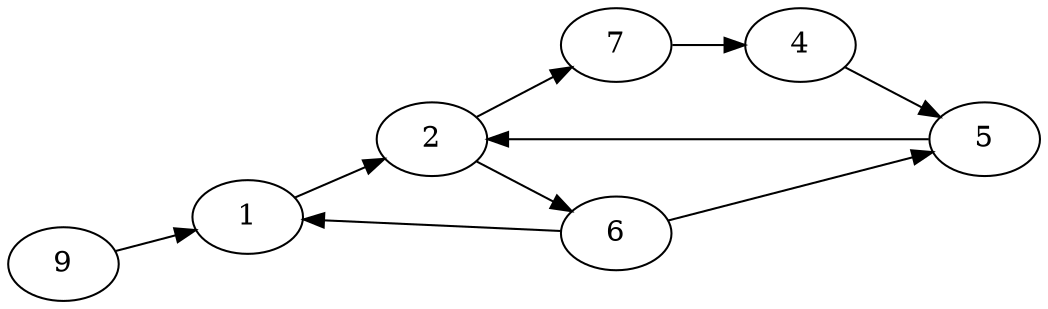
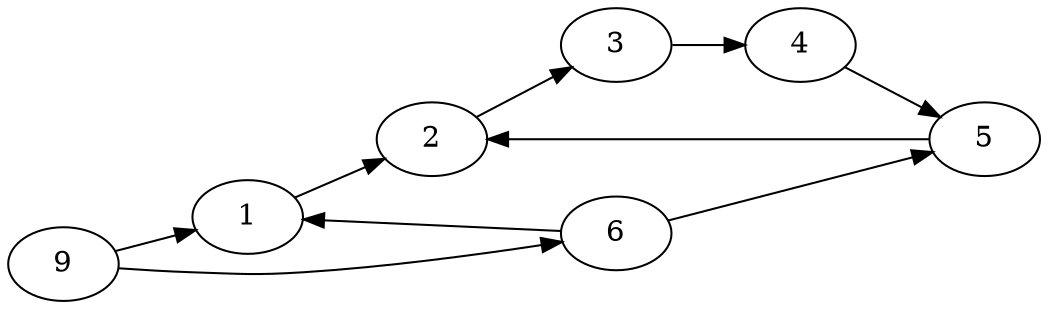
  digraph {
    rankdir=LR
    n1 [label=9]
    1
    2
-   3 [label=7]
+   3
    6
    4
    5
    n1 -> 1
    1 -> 2
    2 -> 3
-   2 -> 6
+   n1 -> 6
    3 -> 4
    6 -> 1
    6 -> 5
    4 -> 5
    5 -> 2
  }
